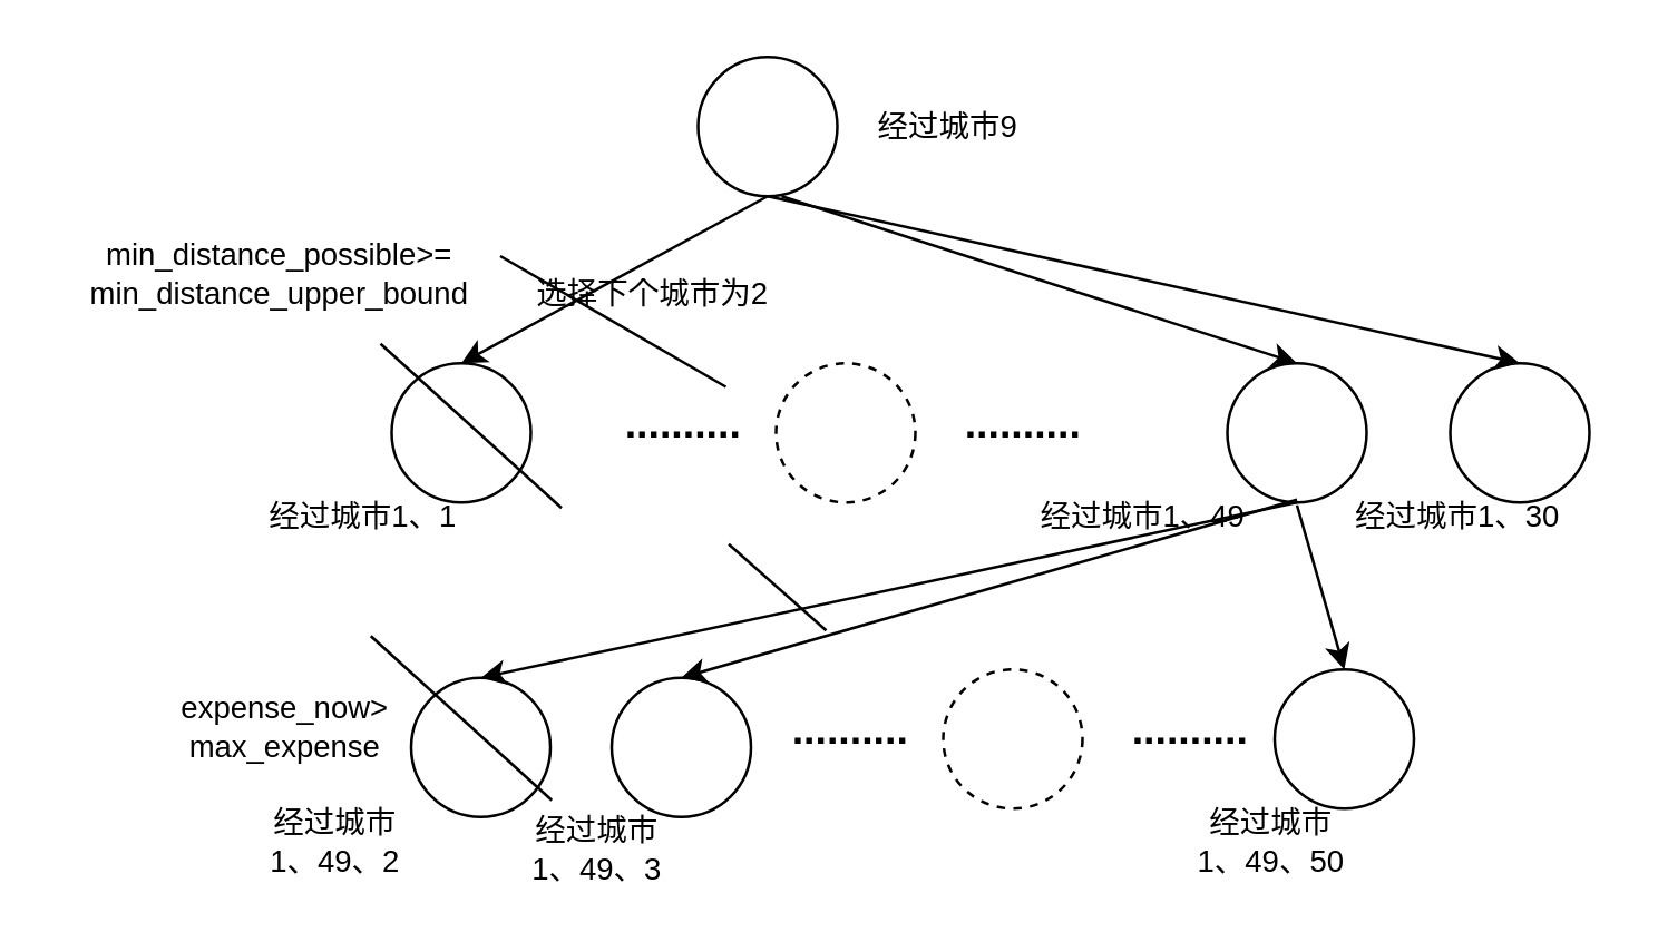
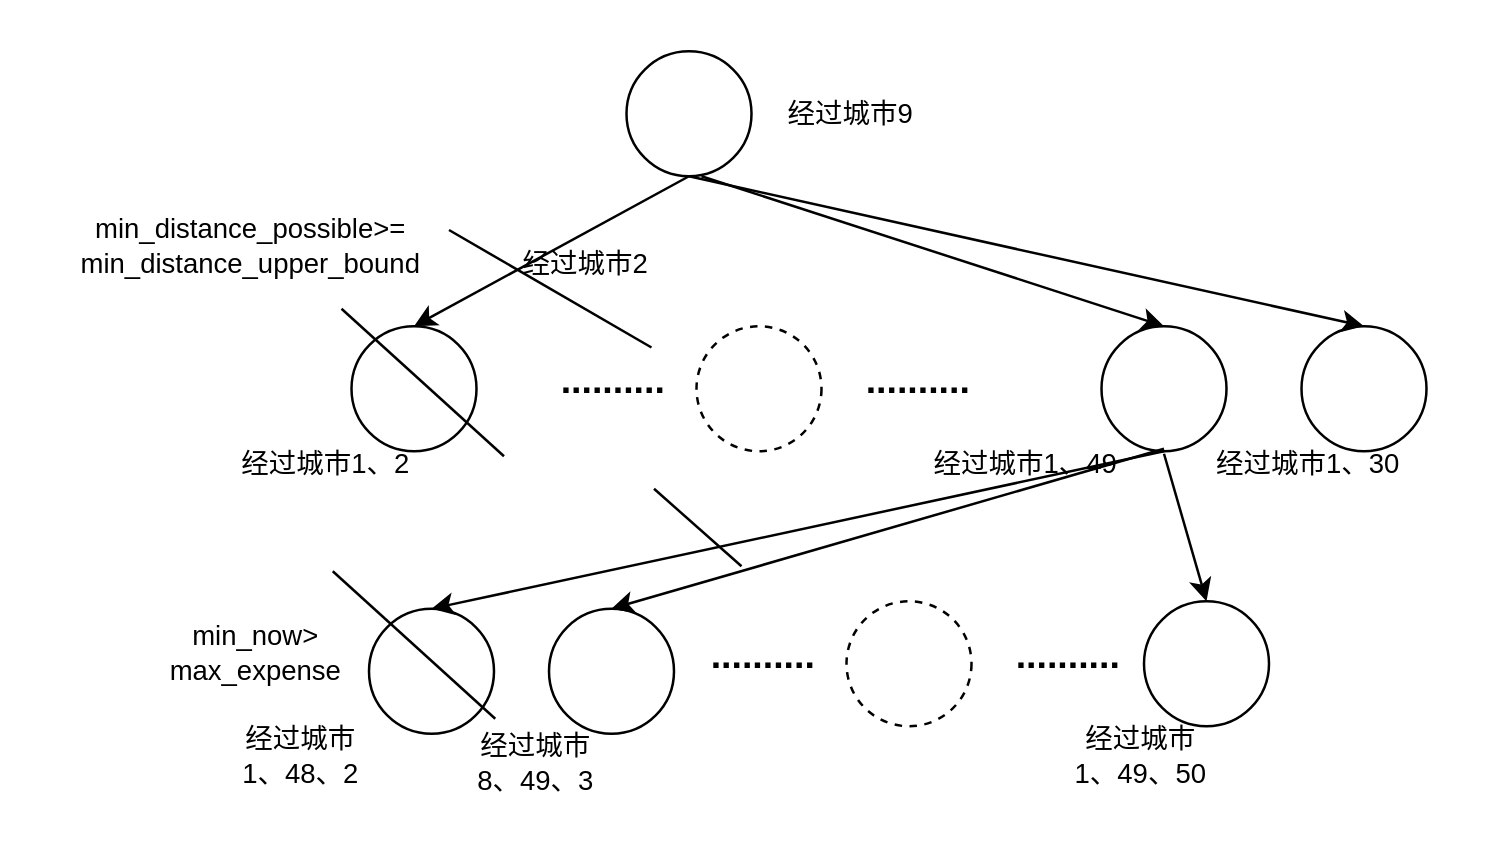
  <mxCell id="0" />
  <mxCell id="1" parent="0" />
  <mxCell id="2" value="" style="ellipse;whiteSpace=wrap;html=1;aspect=fixed;" vertex="1" parent="1"><mxGeometry x="250" y="20" width="50" height="50" as="geometry" /></mxCell>
  <mxCell id="3" value="" style="ellipse;whiteSpace=wrap;html=1;aspect=fixed;" vertex="1" parent="1"><mxGeometry x="440" y="130" width="50" height="50" as="geometry" /></mxCell>
  <mxCell id="4" value="" style="ellipse;whiteSpace=wrap;html=1;aspect=fixed;" vertex="1" parent="1"><mxGeometry x="140" y="130" width="50" height="50" as="geometry" /></mxCell>
  <mxCell id="5" value="" style="ellipse;whiteSpace=wrap;html=1;aspect=fixed;" vertex="1" parent="1"><mxGeometry x="520" y="130" width="50" height="50" as="geometry" /></mxCell>
  <mxCell id="6" value=".........." style="text;html=1;strokeColor=none;fillColor=none;align=center;verticalAlign=middle;whiteSpace=wrap;rounded=0;fontStyle=1;fontSize=15;" vertex="1" parent="1"><mxGeometry x="275" y="246" width="60" height="30" as="geometry" /></mxCell>
  <mxCell id="7" value=".........." style="text;html=1;strokeColor=none;fillColor=none;align=center;verticalAlign=middle;whiteSpace=wrap;rounded=0;fontStyle=1;fontSize=15;" vertex="1" parent="1"><mxGeometry x="397" y="246" width="60" height="30" as="geometry" /></mxCell>
  <mxCell id="8" value="" style="ellipse;whiteSpace=wrap;html=1;aspect=fixed;dashed=1;" vertex="1" parent="1"><mxGeometry x="338" y="240" width="50" height="50" as="geometry" /></mxCell>
  <mxCell id="9" value="经过城市9" style="text;html=1;strokeColor=none;fillColor=none;align=center;verticalAlign=middle;whiteSpace=wrap;rounded=0;dashed=1;fontSize=11;" vertex="1" parent="1"><mxGeometry x="300" y="30" width="80" height="30" as="geometry" /></mxCell>
- <mxCell id="10" value="经过城市1、1" style="text;html=1;strokeColor=none;fillColor=none;align=center;verticalAlign=middle;whiteSpace=wrap;rounded=0;dashed=1;fontSize=11;" vertex="1" parent="1"><mxGeometry x="90" y="170" width="80" height="30" as="geometry" /></mxCell>
+ <mxCell id="10" value="经过城市1、2" style="text;html=1;strokeColor=none;fillColor=none;align=center;verticalAlign=middle;whiteSpace=wrap;rounded=0;dashed=1;fontSize=11;" vertex="1" parent="1"><mxGeometry x="90" y="170" width="80" height="30" as="geometry" /></mxCell>
  <mxCell id="11" value="经过城市1、49" style="text;html=1;strokeColor=none;fillColor=none;align=center;verticalAlign=middle;whiteSpace=wrap;rounded=0;dashed=1;fontSize=11;" vertex="1" parent="1"><mxGeometry x="360" y="170" width="100" height="30" as="geometry" /></mxCell>
  <mxCell id="12" value="经过城市1、30" style="text;html=1;strokeColor=none;fillColor=none;align=center;verticalAlign=middle;whiteSpace=wrap;rounded=0;dashed=1;fontSize=11;" vertex="1" parent="1"><mxGeometry x="473" y="170" width="100" height="30" as="geometry" /></mxCell>
  <mxCell id="13" value="" style="endArrow=classic;html=1;rounded=0;fontSize=11;exitX=0.5;exitY=1;exitDx=0;exitDy=0;entryX=0.5;entryY=0;entryDx=0;entryDy=0;" edge="1" parent="1" source="2" target="4"><mxGeometry width="50" height="50" relative="1" as="geometry"><mxPoint x="285" y="80" as="sourcePoint" /><mxPoint x="85" y="140" as="targetPoint" /></mxGeometry></mxCell>
  <mxCell id="14" value="" style="endArrow=classic;html=1;rounded=0;fontSize=11;exitX=0.5;exitY=1;exitDx=0;exitDy=0;entryX=0.5;entryY=0;entryDx=0;entryDy=0;" edge="1" parent="1" source="2" target="5"><mxGeometry width="50" height="50" relative="1" as="geometry"><mxPoint x="285" y="80" as="sourcePoint" /><mxPoint x="175" y="140" as="targetPoint" /></mxGeometry></mxCell>
  <mxCell id="15" value="" style="endArrow=classic;html=1;rounded=0;fontSize=11;entryX=0.5;entryY=0;entryDx=0;entryDy=0;" edge="1" parent="1" target="3"><mxGeometry width="50" height="50" relative="1" as="geometry"><mxPoint x="280" y="70" as="sourcePoint" /><mxPoint x="555" y="140" as="targetPoint" /></mxGeometry></mxCell>
- <mxCell id="16" value="选择下个城市为2" style="text;html=1;strokeColor=none;fillColor=none;align=center;verticalAlign=middle;whiteSpace=wrap;rounded=0;dashed=1;fontSize=11;" vertex="1" parent="1"><mxGeometry x="184" y="90" width="100" height="30" as="geometry" /></mxCell>
+ <mxCell id="16" value="经过城市2" style="text;html=1;strokeColor=none;fillColor=none;align=center;verticalAlign=middle;whiteSpace=wrap;rounded=0;dashed=1;fontSize=11;" vertex="1" parent="1"><mxGeometry x="184" y="90" width="100" height="30" as="geometry" /></mxCell>
  <mxCell id="17" value="" style="endArrow=none;html=1;rounded=0;fontSize=11;" edge="1" parent="1"><mxGeometry width="50" height="50" relative="1" as="geometry"><mxPoint x="136" y="123" as="sourcePoint" /><mxPoint x="201" y="182" as="targetPoint" /></mxGeometry></mxCell>
  <mxCell id="18" value="" style="endArrow=none;html=1;rounded=0;fontSize=11;" edge="1" parent="1"><mxGeometry width="50" height="50" relative="1" as="geometry"><mxPoint x="179" y="91.5" as="sourcePoint" /><mxPoint x="260" y="138.5" as="targetPoint" /></mxGeometry></mxCell>
  <mxCell id="19" value="min_distance_possible&amp;gt;=&lt;br&gt;min_distance_upper_bound" style="text;html=1;strokeColor=none;fillColor=none;align=center;verticalAlign=middle;whiteSpace=wrap;rounded=0;dashed=1;fontSize=11;" vertex="1" parent="1"><mxGeometry x="20" y="83" width="160" height="30" as="geometry" /></mxCell>
  <mxCell id="20" value="" style="ellipse;whiteSpace=wrap;html=1;aspect=fixed;" vertex="1" parent="1"><mxGeometry x="457" y="240" width="50" height="50" as="geometry" /></mxCell>
  <mxCell id="21" value="" style="ellipse;whiteSpace=wrap;html=1;aspect=fixed;" vertex="1" parent="1"><mxGeometry x="219" y="243" width="50" height="50" as="geometry" /></mxCell>
  <mxCell id="22" value="" style="ellipse;whiteSpace=wrap;html=1;aspect=fixed;" vertex="1" parent="1"><mxGeometry x="147" y="243" width="50" height="50" as="geometry" /></mxCell>
  <mxCell id="23" value="" style="endArrow=classic;html=1;rounded=0;fontSize=11;exitX=0.5;exitY=1;exitDx=0;exitDy=0;entryX=0.5;entryY=0;entryDx=0;entryDy=0;" edge="1" parent="1" source="3" target="22"><mxGeometry width="50" height="50" relative="1" as="geometry"><mxPoint x="285" y="80" as="sourcePoint" /><mxPoint x="175" y="140" as="targetPoint" /></mxGeometry></mxCell>
  <mxCell id="24" value="" style="endArrow=classic;html=1;rounded=0;fontSize=11;entryX=0.5;entryY=0;entryDx=0;entryDy=0;" edge="1" parent="1" target="21"><mxGeometry width="50" height="50" relative="1" as="geometry"><mxPoint x="465" y="179" as="sourcePoint" /><mxPoint x="250" y="257" as="targetPoint" /></mxGeometry></mxCell>
  <mxCell id="25" value="" style="endArrow=classic;html=1;rounded=0;fontSize=11;entryX=0.5;entryY=0;entryDx=0;entryDy=0;" edge="1" parent="1" target="20"><mxGeometry width="50" height="50" relative="1" as="geometry"><mxPoint x="465" y="181" as="sourcePoint" /><mxPoint x="319" y="257" as="targetPoint" /></mxGeometry></mxCell>
- <mxCell id="26" value="经过城市1、49、2" style="text;html=1;strokeColor=none;fillColor=none;align=center;verticalAlign=middle;whiteSpace=wrap;rounded=0;dashed=1;fontSize=11;" vertex="1" parent="1"><mxGeometry x="90" y="287" width="60" height="30" as="geometry" /></mxCell>
- <mxCell id="27" value="经过城市1、49、3" style="text;html=1;strokeColor=none;fillColor=none;align=center;verticalAlign=middle;whiteSpace=wrap;rounded=0;dashed=1;fontSize=11;" vertex="1" parent="1"><mxGeometry x="184" y="290" width="60" height="30" as="geometry" /></mxCell>
+ <mxCell id="26" value="经过城市1、48、2" style="text;html=1;strokeColor=none;fillColor=none;align=center;verticalAlign=middle;whiteSpace=wrap;rounded=0;dashed=1;fontSize=11;" vertex="1" parent="1"><mxGeometry x="90" y="287" width="60" height="30" as="geometry" /></mxCell>
+ <mxCell id="27" value="经过城市8、49、3" style="text;html=1;strokeColor=none;fillColor=none;align=center;verticalAlign=middle;whiteSpace=wrap;rounded=0;dashed=1;fontSize=11;" vertex="1" parent="1"><mxGeometry x="184" y="290" width="60" height="30" as="geometry" /></mxCell>
  <mxCell id="28" value="经过城市1、49、50" style="text;html=1;strokeColor=none;fillColor=none;align=center;verticalAlign=middle;whiteSpace=wrap;rounded=0;dashed=1;fontSize=11;" vertex="1" parent="1"><mxGeometry x="425" y="287" width="62" height="30" as="geometry" /></mxCell>
- <mxCell id="29" value="expense_now&amp;gt;&lt;br&gt;max_expense" style="text;html=1;strokeColor=none;fillColor=none;align=center;verticalAlign=middle;whiteSpace=wrap;rounded=0;dashed=1;fontSize=11;" vertex="1" parent="1"><mxGeometry x="51" y="246" width="102" height="30" as="geometry" /></mxCell>
+ <mxCell id="29" value="min_now&amp;gt;&lt;br&gt;max_expense" style="text;html=1;strokeColor=none;fillColor=none;align=center;verticalAlign=middle;whiteSpace=wrap;rounded=0;dashed=1;fontSize=11;" vertex="1" parent="1"><mxGeometry x="51" y="246" width="102" height="30" as="geometry" /></mxCell>
  <mxCell id="30" value="" style="endArrow=none;html=1;rounded=0;fontSize=11;" edge="1" parent="1"><mxGeometry width="50" height="50" relative="1" as="geometry"><mxPoint x="132.5" y="228" as="sourcePoint" /><mxPoint x="197.5" y="287" as="targetPoint" /></mxGeometry></mxCell>
  <mxCell id="31" value="" style="endArrow=none;html=1;rounded=0;fontSize=11;" edge="1" parent="1"><mxGeometry width="50" height="50" relative="1" as="geometry"><mxPoint x="261" y="195" as="sourcePoint" /><mxPoint x="296" y="226" as="targetPoint" /></mxGeometry></mxCell>
  <mxCell id="32" value=".........." style="text;html=1;strokeColor=none;fillColor=none;align=center;verticalAlign=middle;whiteSpace=wrap;rounded=0;fontStyle=1;fontSize=15;" vertex="1" parent="1"><mxGeometry x="215" y="136" width="60" height="30" as="geometry" /></mxCell>
  <mxCell id="33" value=".........." style="text;html=1;strokeColor=none;fillColor=none;align=center;verticalAlign=middle;whiteSpace=wrap;rounded=0;fontStyle=1;fontSize=15;" vertex="1" parent="1"><mxGeometry x="337" y="136" width="60" height="30" as="geometry" /></mxCell>
  <mxCell id="34" value="" style="ellipse;whiteSpace=wrap;html=1;aspect=fixed;dashed=1;" vertex="1" parent="1"><mxGeometry x="278" y="130" width="50" height="50" as="geometry" /></mxCell>
